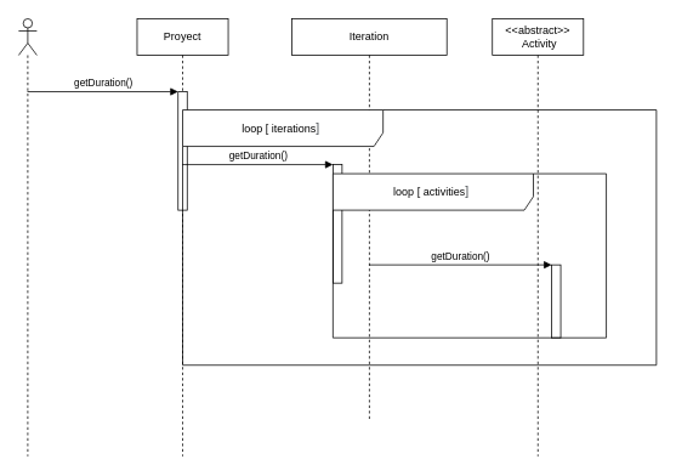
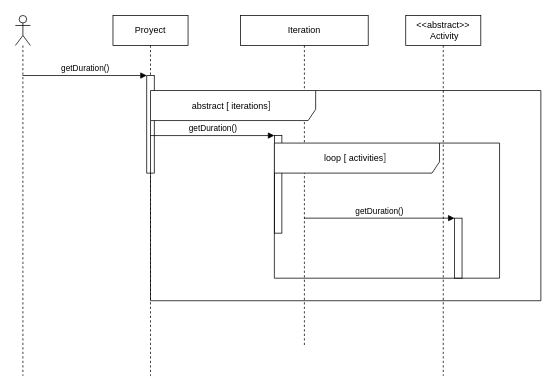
  <mxCell id="0" />
  <mxCell id="1" parent="0" />
  <mxCell id="2" value="" style="shape=umlLifeline;participant=umlActor;perimeter=lifelinePerimeter;whiteSpace=wrap;html=1;container=1;collapsible=0;recursiveResize=0;verticalAlign=top;spacingTop=36;outlineConnect=0;" parent="1" vertex="1"><mxGeometry x="20" y="20" width="20" height="480" as="geometry" /></mxCell>
  <mxCell id="3" value="Proyect" style="shape=umlLifeline;perimeter=lifelinePerimeter;whiteSpace=wrap;html=1;container=1;collapsible=0;recursiveResize=0;outlineConnect=0;" parent="1" vertex="1"><mxGeometry x="150" y="20" width="100" height="480" as="geometry" /></mxCell>
  <mxCell id="4" value="" style="html=1;points=[];perimeter=orthogonalPerimeter;" parent="3" vertex="1"><mxGeometry x="45" y="80" width="10" height="130" as="geometry" /></mxCell>
  <mxCell id="5" value="Iteration" style="shape=umlLifeline;perimeter=lifelinePerimeter;whiteSpace=wrap;html=1;container=1;collapsible=0;recursiveResize=0;outlineConnect=0;" parent="1" vertex="1"><mxGeometry x="320" y="20" width="170" height="440" as="geometry" /></mxCell>
  <mxCell id="6" value="" style="html=1;points=[];perimeter=orthogonalPerimeter;" parent="5" vertex="1"><mxGeometry x="45" y="160" width="10" height="130" as="geometry" /></mxCell>
  <mxCell id="7" value="&amp;lt;&amp;lt;abstract&amp;gt;&amp;gt;&lt;br&gt;&amp;nbsp;Activity" style="shape=umlLifeline;perimeter=lifelinePerimeter;whiteSpace=wrap;html=1;container=1;collapsible=0;recursiveResize=0;outlineConnect=0;" parent="1" vertex="1"><mxGeometry x="540" y="20" width="100" height="480" as="geometry" /></mxCell>
  <mxCell id="8" value="getDuration()" style="html=1;verticalAlign=bottom;endArrow=block;entryX=0;entryY=0;" parent="1" source="2" target="4" edge="1"><mxGeometry relative="1" as="geometry"><mxPoint x="125" y="100" as="sourcePoint" /></mxGeometry></mxCell>
  <mxCell id="9" value="getDuration()" style="html=1;verticalAlign=bottom;endArrow=block;entryX=0;entryY=0;" parent="1" source="3" target="6" edge="1"><mxGeometry relative="1" as="geometry"><mxPoint x="325" y="180" as="sourcePoint" /></mxGeometry></mxCell>
  <mxCell id="10" value="getDuration()" style="html=1;verticalAlign=bottom;endArrow=block;entryX=0;entryY=0;" parent="1" source="5" target="11" edge="1"><mxGeometry relative="1" as="geometry"><mxPoint x="535" y="240" as="sourcePoint" /></mxGeometry></mxCell>
  <mxCell id="11" value="" style="html=1;points=[];perimeter=orthogonalPerimeter;" parent="1" vertex="1"><mxGeometry x="605" y="290" width="10" height="80" as="geometry" /></mxCell>
  <mxCell id="12" value="loop [ activities&lt;span style=&quot;color: rgb(77 , 81 , 86) ; font-family: &amp;#34;arial&amp;#34; , sans-serif ; font-size: 14px ; text-align: left ; background-color: rgb(255 , 255 , 255)&quot;&gt;]&amp;nbsp;&lt;/span&gt;" style="shape=umlFrame;whiteSpace=wrap;html=1;width=220;height=40;" parent="1" vertex="1"><mxGeometry x="365" y="190" width="300" height="180" as="geometry" /></mxCell>
- <mxCell id="13" value="loop [ iterations&lt;span style=&quot;color: rgb(77 , 81 , 86) ; font-family: &amp;#34;arial&amp;#34; , sans-serif ; font-size: 14px ; text-align: left ; background-color: rgb(255 , 255 , 255)&quot;&gt;]&amp;nbsp;&lt;/span&gt;" style="shape=umlFrame;whiteSpace=wrap;html=1;width=220;height=40;" parent="1" vertex="1"><mxGeometry x="200" y="120" width="520" height="280" as="geometry" /></mxCell>
+ <mxCell id="13" value="abstract [ iterations&lt;span style=&quot;color: rgb(77 , 81 , 86) ; font-family: &amp;#34;arial&amp;#34; , sans-serif ; font-size: 14px ; text-align: left ; background-color: rgb(255 , 255 , 255)&quot;&gt;]&amp;nbsp;&lt;/span&gt;" style="shape=umlFrame;whiteSpace=wrap;html=1;width=220;height=40;" parent="1" vertex="1"><mxGeometry x="200" y="120" width="520" height="280" as="geometry" /></mxCell>
